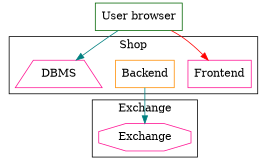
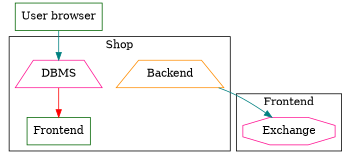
  digraph {
    fontname="DejaVu Serif"
    node [color=deeppink fontname="DejaVu Serif" shape=box]
    edge [color=teal fontname="DejaVu Serif"]
    Exchange [shape=octagon]
-   Frontend
-   Backend [color=darkorange]
+   Frontend [color=darkgreen]
+   Backend [color=darkorange shape=trapezium]
    DBMS [shape=trapezium]
    n5 [color=darkgreen label="User browser"]
    subgraph cluster_1 {
-     label=Exchange
+     label=Frontend
      Exchange
    }
    subgraph cluster_2 {
      label=Shop
      Frontend
      Backend
      DBMS
    }
    Backend -> Exchange
-   n5 -> Frontend [color=red]
+   DBMS -> Frontend [color=red]
    n5 -> DBMS
  }
